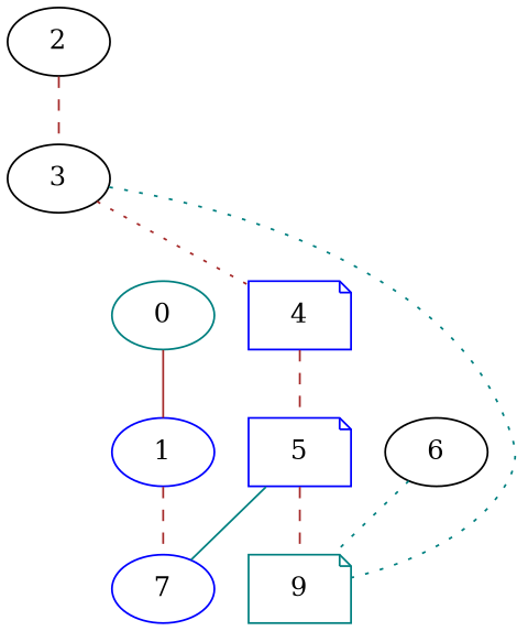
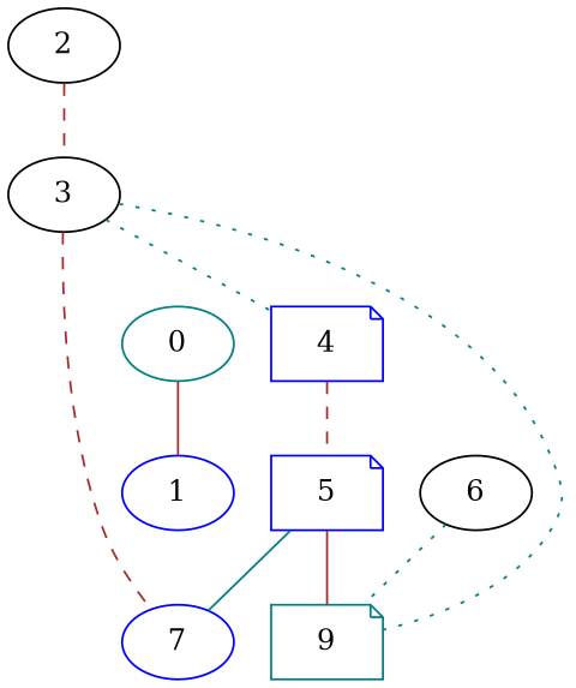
  strict graph {
    node [color=blue shape=ellipse]
    edge [color=brown style=solid weight=10]
    0 [color=teal]
    1
    4 [shape=note]
    5 [shape=note]
    2 [color=black]
    3 [color=black]
    7
    9 [color=teal shape=note]
    6 [color=black]
    0 -- 1
    4 -- 5 [style=dashed weight=9]
    5 -- 7 [color=teal weight=4]
-   5 -- 9 [style=dashed]
+   5 -- 9
    2 -- 3 [style=dashed weight=9]
-   3 -- 4 [style=dotted weight=6]
-   1 -- 7 [style=dashed weight=8]
+   3 -- 4 [color=teal style=dotted weight=6]
+   3 -- 7 [style=dashed weight=8]
    3 -- 9 [color=teal style=dotted weight=1]
    6 -- 9 [color=teal style=dotted weight=5]
  }
